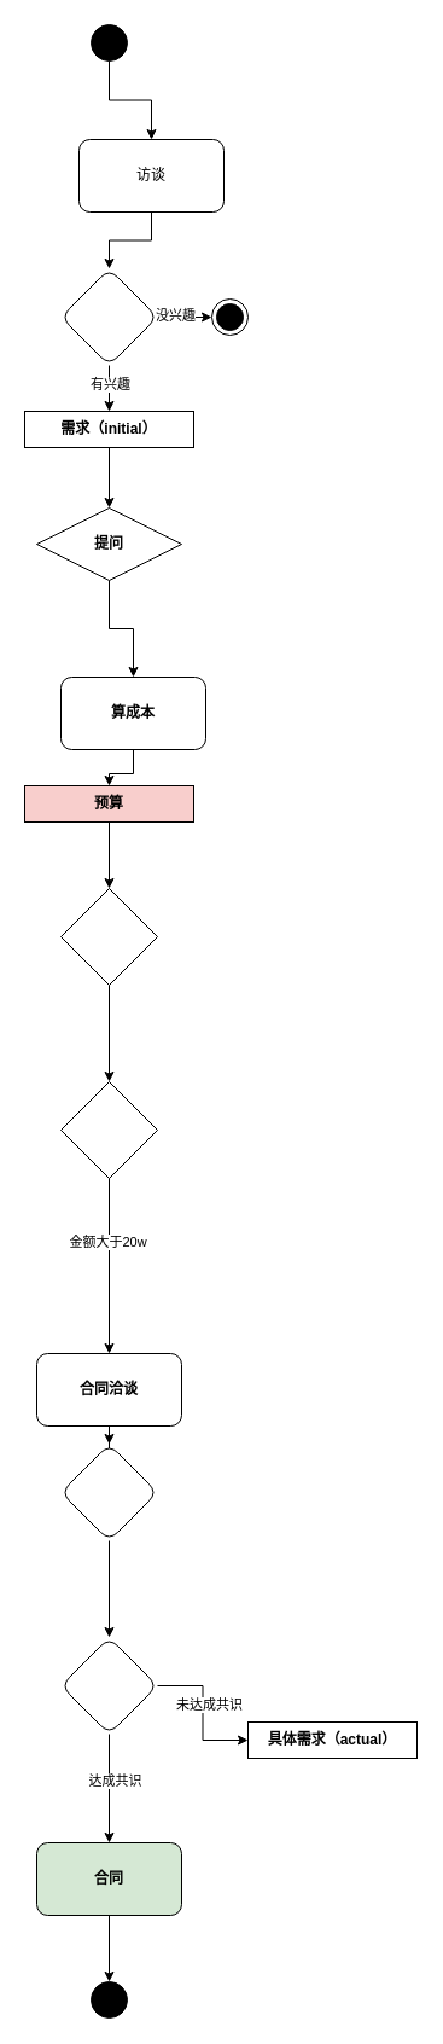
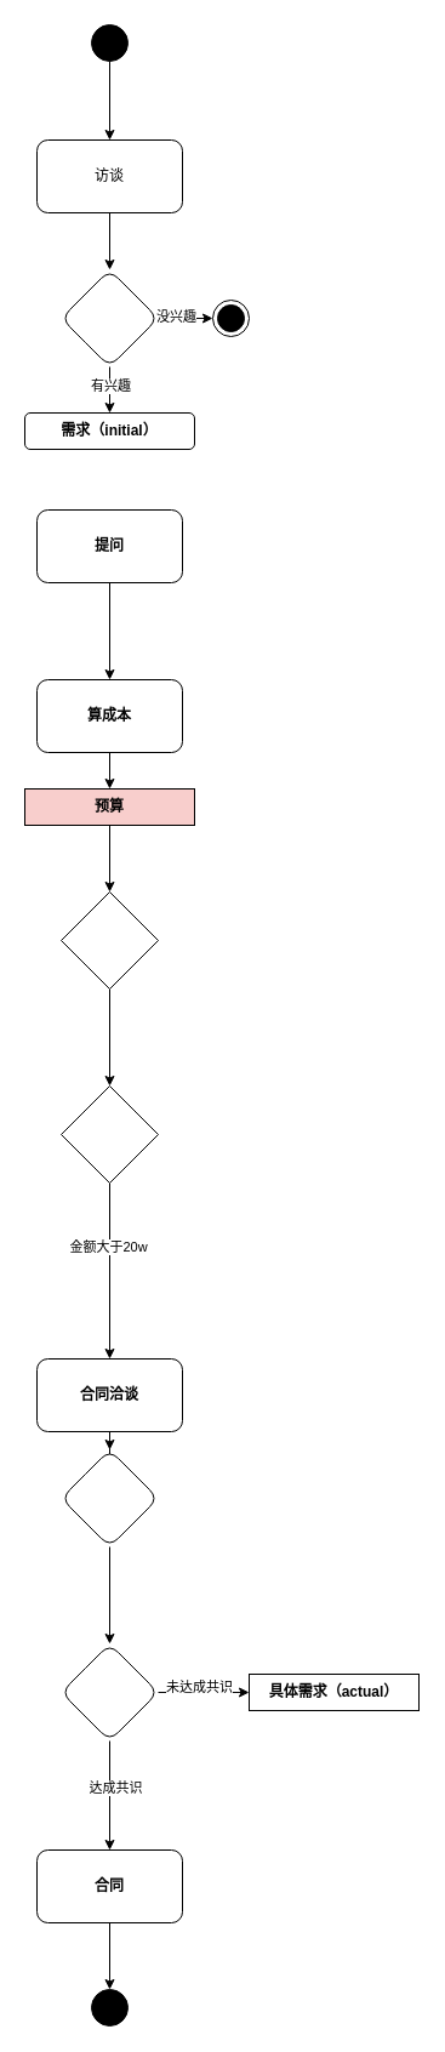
  <mxCell id="0" />
  <mxCell id="1" parent="0" />
  <mxCell id="2" value="" style="edgeStyle=orthogonalEdgeStyle;rounded=0;orthogonalLoop=1;jettySize=auto;html=1;fontSize=12;movable=1;resizable=1;rotatable=1;deletable=1;editable=1;locked=0;connectable=1;" parent="1" source="3" target="5" edge="1"><mxGeometry relative="1" as="geometry" /></mxCell>
  <mxCell id="3" value="" style="ellipse;fillColor=strokeColor;html=1;fontSize=12;movable=1;resizable=1;rotatable=1;deletable=1;editable=1;locked=0;connectable=1;direction=west;flipV=0;flipH=1;" parent="1" vertex="1"><mxGeometry x="75" y="20" width="30" height="30" as="geometry" /></mxCell>
  <mxCell id="4" value="" style="edgeStyle=orthogonalEdgeStyle;rounded=0;orthogonalLoop=1;jettySize=auto;html=1;fontSize=12;movable=1;resizable=1;rotatable=1;deletable=1;editable=1;locked=0;connectable=1;" parent="1" source="5" target="10" edge="1"><mxGeometry relative="1" as="geometry" /></mxCell>
- <mxCell id="5" value="访谈" style="rounded=1;whiteSpace=wrap;html=1;fillColor=default;fontSize=12;movable=1;resizable=1;rotatable=1;deletable=1;editable=1;locked=0;connectable=1;direction=west;flipV=0;flipH=1;" parent="1" vertex="1"><mxGeometry x="65" y="115" width="120" height="60" as="geometry" /></mxCell>
+ <mxCell id="5" value="访谈" style="rounded=1;whiteSpace=wrap;html=1;fillColor=default;fontSize=12;movable=1;resizable=1;rotatable=1;deletable=1;editable=1;locked=0;connectable=1;direction=west;flipV=0;flipH=1;" parent="1" vertex="1"><mxGeometry x="30" y="115" width="120" height="60" as="geometry" /></mxCell>
  <mxCell id="6" style="edgeStyle=orthogonalEdgeStyle;rounded=0;orthogonalLoop=1;jettySize=auto;html=1;exitX=0;exitY=0.5;exitDx=0;exitDy=0;entryX=0;entryY=0.5;entryDx=0;entryDy=0;" parent="1" source="10" target="11" edge="1"><mxGeometry relative="1" as="geometry"><mxPoint x="195" y="262" as="targetPoint" /></mxGeometry></mxCell>
  <mxCell id="7" value="没兴趣" style="edgeLabel;html=1;align=center;verticalAlign=middle;resizable=0;points=[];" parent="6" vertex="1" connectable="0"><mxGeometry x="-0.371" y="2" relative="1" as="geometry"><mxPoint as="offset" /></mxGeometry></mxCell>
  <mxCell id="8" value="" style="edgeStyle=orthogonalEdgeStyle;rounded=0;orthogonalLoop=1;jettySize=auto;html=1;" parent="1" source="10" target="13" edge="1"><mxGeometry relative="1" as="geometry" /></mxCell>
  <mxCell id="9" value="有兴趣" style="edgeLabel;html=1;align=center;verticalAlign=middle;resizable=0;points=[];" parent="8" vertex="1" connectable="0"><mxGeometry x="-0.286" relative="1" as="geometry"><mxPoint as="offset" /></mxGeometry></mxCell>
  <mxCell id="10" value="" style="rhombus;whiteSpace=wrap;html=1;fillColor=default;rounded=1;fontSize=12;movable=1;resizable=1;rotatable=1;deletable=1;editable=1;locked=0;connectable=1;direction=west;flipV=0;flipH=1;" parent="1" vertex="1"><mxGeometry x="50" y="222" width="80" height="80" as="geometry" /></mxCell>
  <mxCell id="11" value="" style="ellipse;html=1;shape=endState;fillColor=strokeColor;" parent="1" vertex="1"><mxGeometry x="175" y="247" width="30" height="30" as="geometry" /></mxCell>
- <mxCell id="12" value="" style="edgeStyle=orthogonalEdgeStyle;rounded=0;orthogonalLoop=1;jettySize=auto;html=1;" parent="1" source="13" target="15" edge="1"><mxGeometry relative="1" as="geometry" /></mxCell>
- <mxCell id="13" value="需求（initial）" style="fontStyle=1;whiteSpace=wrap;html=1;" parent="1" vertex="1"><mxGeometry x="20" y="340" width="140" height="30" as="geometry" /></mxCell>
+ <mxCell id="13" value="需求（initial）" style="fontStyle=1;whiteSpace=wrap;html=1;rounded=1;" parent="1" vertex="1"><mxGeometry x="20" y="340" width="140" height="30" as="geometry" /></mxCell>
  <mxCell id="14" value="" style="edgeStyle=orthogonalEdgeStyle;rounded=0;orthogonalLoop=1;jettySize=auto;html=1;" parent="1" source="15" target="17" edge="1"><mxGeometry relative="1" as="geometry" /></mxCell>
- <mxCell id="15" value="提问" style="rhombus;whiteSpace=wrap;html=1;fontStyle=1;" parent="1" vertex="1"><mxGeometry x="30" y="420" width="120" height="60" as="geometry" /></mxCell>
+ <mxCell id="15" value="提问" style="rounded=1;whiteSpace=wrap;html=1;fontStyle=1;" parent="1" vertex="1"><mxGeometry x="30" y="420" width="120" height="60" as="geometry" /></mxCell>
  <mxCell id="16" value="" style="edgeStyle=orthogonalEdgeStyle;rounded=0;orthogonalLoop=1;jettySize=auto;html=1;" parent="1" source="17" target="19" edge="1"><mxGeometry relative="1" as="geometry" /></mxCell>
- <mxCell id="17" value="算成本" style="rounded=1;whiteSpace=wrap;html=1;fontStyle=1;" parent="1" vertex="1"><mxGeometry x="50" y="560" width="120" height="60" as="geometry" /></mxCell>
+ <mxCell id="17" value="算成本" style="rounded=1;whiteSpace=wrap;html=1;fontStyle=1;" parent="1" vertex="1"><mxGeometry x="30" y="560" width="120" height="60" as="geometry" /></mxCell>
  <mxCell id="18" value="" style="edgeStyle=orthogonalEdgeStyle;rounded=0;orthogonalLoop=1;jettySize=auto;html=1;" parent="1" source="19" target="21" edge="1"><mxGeometry relative="1" as="geometry" /></mxCell>
  <mxCell id="19" value="预算" style="fontStyle=1;whiteSpace=wrap;html=1;fillColor=#f8cecc;" parent="1" vertex="1"><mxGeometry x="20" y="650" width="140" height="30" as="geometry" /></mxCell>
  <mxCell id="20" value="" style="edgeStyle=orthogonalEdgeStyle;rounded=0;orthogonalLoop=1;jettySize=auto;html=1;" parent="1" source="21" target="24" edge="1"><mxGeometry relative="1" as="geometry" /></mxCell>
  <mxCell id="21" value="" style="rhombus;whiteSpace=wrap;html=1;fontStyle=1;" parent="1" vertex="1"><mxGeometry x="50" y="735" width="80" height="80" as="geometry" /></mxCell>
  <mxCell id="22" value="" style="edgeStyle=orthogonalEdgeStyle;rounded=0;orthogonalLoop=1;jettySize=auto;html=1;" parent="1" source="24" target="26" edge="1"><mxGeometry relative="1" as="geometry" /></mxCell>
  <mxCell id="23" value="金额大于20w" style="edgeLabel;html=1;align=center;verticalAlign=middle;resizable=0;points=[];" parent="22" vertex="1" connectable="0"><mxGeometry x="-0.289" y="-2" relative="1" as="geometry"><mxPoint as="offset" /></mxGeometry></mxCell>
  <mxCell id="24" value="" style="rhombus;whiteSpace=wrap;html=1;fontStyle=1;" parent="1" vertex="1"><mxGeometry x="50" y="895" width="80" height="80" as="geometry" /></mxCell>
  <mxCell id="25" value="" style="edgeStyle=orthogonalEdgeStyle;rounded=0;orthogonalLoop=1;jettySize=auto;html=1;" parent="1" source="26" target="28" edge="1"><mxGeometry relative="1" as="geometry" /></mxCell>
  <mxCell id="26" value="合同洽谈" style="rounded=1;whiteSpace=wrap;html=1;fontStyle=1;" parent="1" vertex="1"><mxGeometry x="30" y="1120" width="120" height="60" as="geometry" /></mxCell>
  <mxCell id="27" value="" style="edgeStyle=orthogonalEdgeStyle;rounded=0;orthogonalLoop=1;jettySize=auto;html=1;" parent="1" source="28" target="33" edge="1"><mxGeometry relative="1" as="geometry" /></mxCell>
  <mxCell id="28" value="" style="rhombus;whiteSpace=wrap;html=1;rounded=1;fontStyle=1;" parent="1" vertex="1"><mxGeometry x="50" y="1195" width="80" height="80" as="geometry" /></mxCell>
  <mxCell id="29" value="" style="edgeStyle=orthogonalEdgeStyle;rounded=0;orthogonalLoop=1;jettySize=auto;html=1;" parent="1" source="33" target="35" edge="1"><mxGeometry relative="1" as="geometry" /></mxCell>
  <mxCell id="30" value="达成共识" style="edgeLabel;html=1;align=center;verticalAlign=middle;resizable=0;points=[];" parent="29" vertex="1" connectable="0"><mxGeometry x="-0.152" y="4" relative="1" as="geometry"><mxPoint as="offset" /></mxGeometry></mxCell>
  <mxCell id="31" value="" style="edgeStyle=orthogonalEdgeStyle;rounded=0;orthogonalLoop=1;jettySize=auto;html=1;" edge="1" parent="1" source="33" target="37"><mxGeometry relative="1" as="geometry" /></mxCell>
  <mxCell id="32" value="未达成共识" style="edgeLabel;html=1;align=center;verticalAlign=middle;resizable=0;points=[];" vertex="1" connectable="0" parent="31"><mxGeometry x="-0.116" y="5" relative="1" as="geometry"><mxPoint as="offset" /></mxGeometry></mxCell>
  <mxCell id="33" value="" style="rhombus;whiteSpace=wrap;html=1;rounded=1;fontStyle=1;" parent="1" vertex="1"><mxGeometry x="50" y="1355" width="80" height="80" as="geometry" /></mxCell>
  <mxCell id="34" value="" style="edgeStyle=orthogonalEdgeStyle;rounded=0;orthogonalLoop=1;jettySize=auto;html=1;" parent="1" source="35" target="36" edge="1"><mxGeometry relative="1" as="geometry" /></mxCell>
- <mxCell id="35" value="合同" style="rounded=1;whiteSpace=wrap;html=1;fontStyle=1;fillColor=#d5e8d4;" parent="1" vertex="1"><mxGeometry x="30" y="1525" width="120" height="60" as="geometry" /></mxCell>
+ <mxCell id="35" value="合同" style="rounded=1;whiteSpace=wrap;html=1;fontStyle=1;" parent="1" vertex="1"><mxGeometry x="30" y="1525" width="120" height="60" as="geometry" /></mxCell>
  <mxCell id="36" value="" style="ellipse;fillColor=strokeColor;html=1;" parent="1" vertex="1"><mxGeometry x="75" y="1640" width="30" height="30" as="geometry" /></mxCell>
- <mxCell id="37" value="具体需求（actual）" style="fontStyle=1;whiteSpace=wrap;html=1;" vertex="1" parent="1"><mxGeometry x="205" y="1425" width="140" height="30" as="geometry" /></mxCell>
+ <mxCell id="37" value="具体需求（actual）" style="fontStyle=1;whiteSpace=wrap;html=1;" vertex="1" parent="1"><mxGeometry x="205" y="1380" width="140" height="30" as="geometry" /></mxCell>
